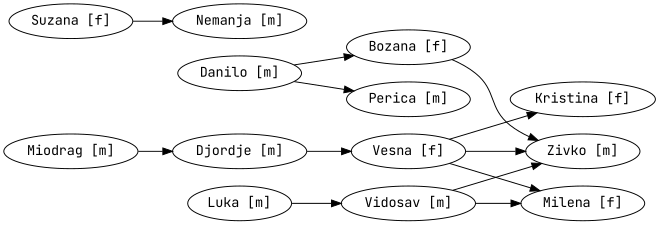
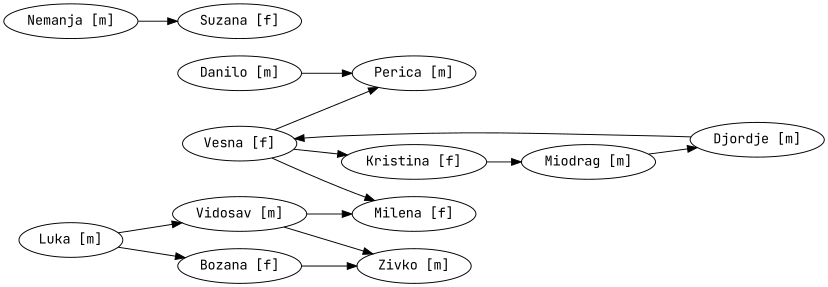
  digraph {
    fontname="JetBrains Mono"
    rankdir=LR
    node [fontname="JetBrains Mono"]
    edge [fontname="JetBrains Mono"]
    "Bozana [f]"
    "Zivko [m]"
    "Danilo [m]"
    "Perica [m]"
    "Djordje [m]"
    "Vesna [f]"
    "Milena [f]"
    "Kristina [f]"
    "Miodrag [m]"
    "Luka [m]"
    "Vidosav [m]"
    "Nemanja [m]"
    "Suzana [f]"
    "Bozana [f]" -> "Zivko [m]"
-   "Danilo [m]" -> "Bozana [f]"
+   "Luka [m]" -> "Bozana [f]"
    "Danilo [m]" -> "Perica [m]"
    "Djordje [m]" -> "Vesna [f]"
-   "Vesna [f]" -> "Zivko [m]"
+   "Vesna [f]" -> "Perica [m]"
    "Vesna [f]" -> "Milena [f]"
    "Vesna [f]" -> "Kristina [f]"
+   "Kristina [f]" -> "Miodrag [m]"
    "Miodrag [m]" -> "Djordje [m]"
    "Luka [m]" -> "Vidosav [m]"
    "Vidosav [m]" -> "Zivko [m]"
    "Vidosav [m]" -> "Milena [f]"
-   "Suzana [f]" -> "Nemanja [m]"
+   "Nemanja [m]" -> "Suzana [f]"
  }
